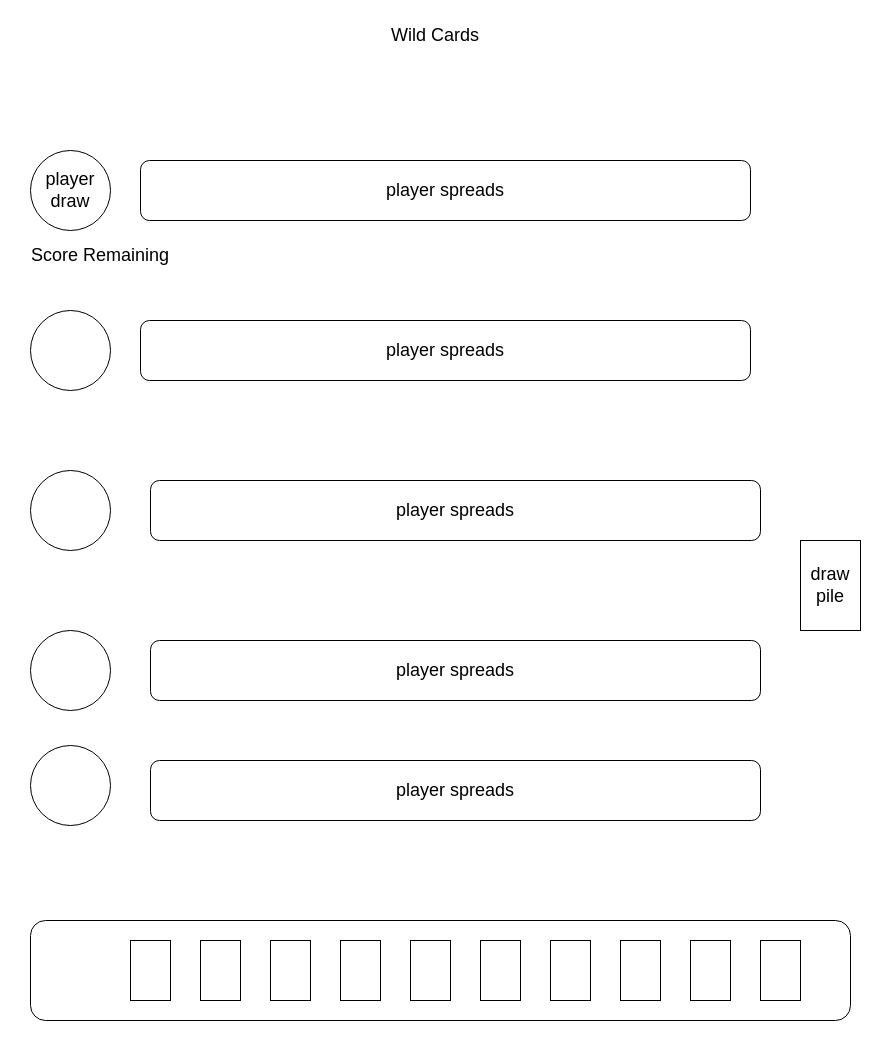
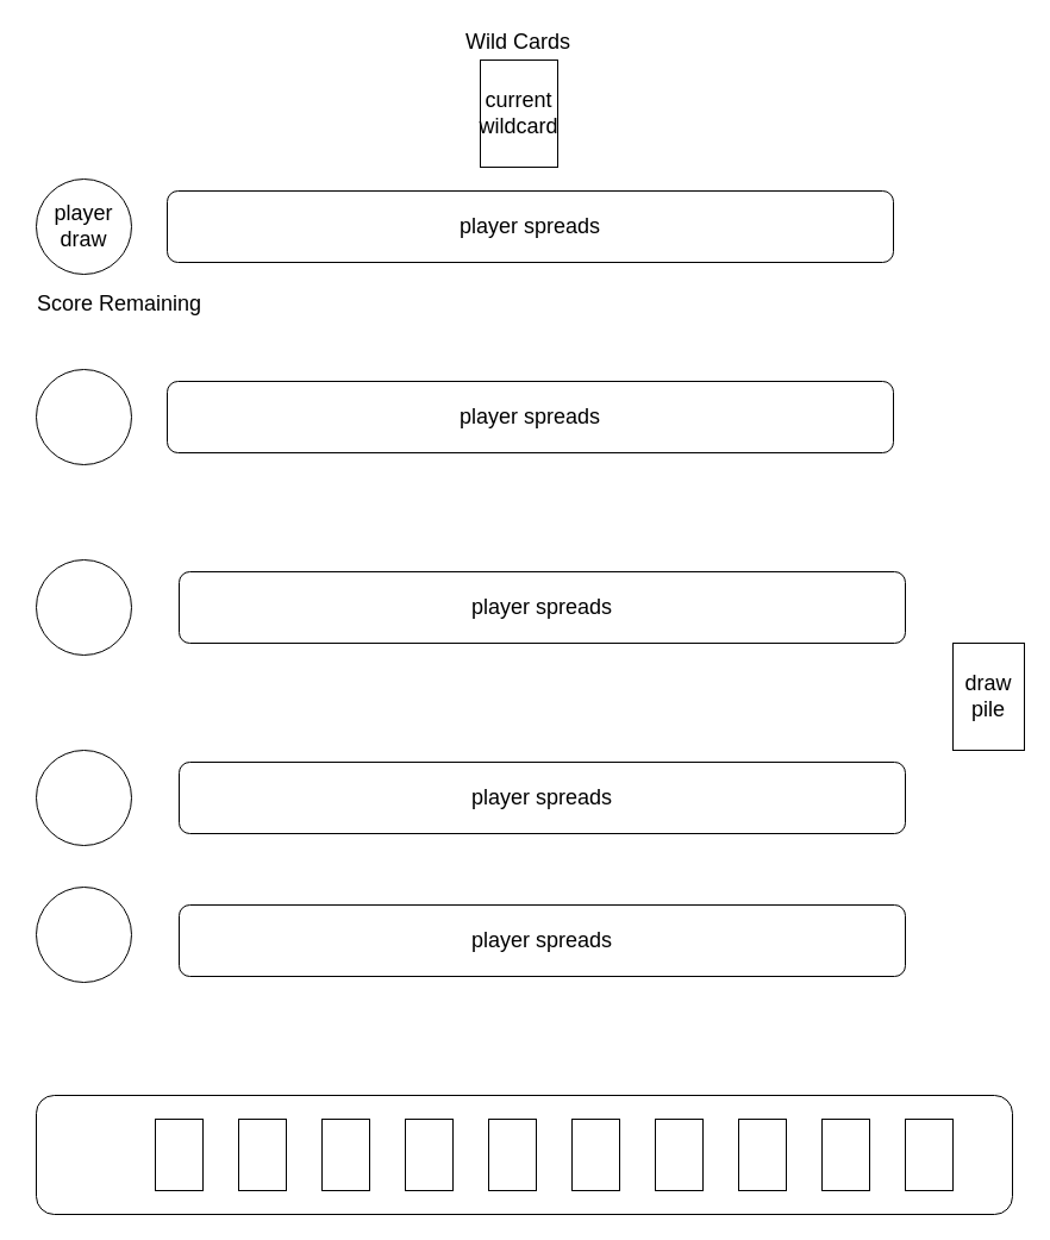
  <mxCell id="0" />
  <mxCell id="1" parent="0" />
  <mxCell id="2" value="" style="rounded=1;whiteSpace=wrap;html=1;" vertex="1" parent="1"><mxGeometry x="30" y="920" width="820" height="100" as="geometry" /></mxCell>
  <mxCell id="3" value="" style="rounded=0;whiteSpace=wrap;html=1;" vertex="1" parent="1"><mxGeometry x="130" y="940" width="40" height="60" as="geometry" /></mxCell>
  <mxCell id="4" value="" style="rounded=0;whiteSpace=wrap;html=1;" vertex="1" parent="1"><mxGeometry x="200" y="940" width="40" height="60" as="geometry" /></mxCell>
  <mxCell id="5" value="" style="rounded=0;whiteSpace=wrap;html=1;" vertex="1" parent="1"><mxGeometry x="270" y="940" width="40" height="60" as="geometry" /></mxCell>
  <mxCell id="6" value="" style="rounded=0;whiteSpace=wrap;html=1;" vertex="1" parent="1"><mxGeometry x="550" y="940" width="40" height="60" as="geometry" /></mxCell>
  <mxCell id="7" value="" style="rounded=0;whiteSpace=wrap;html=1;" vertex="1" parent="1"><mxGeometry x="480" y="940" width="40" height="60" as="geometry" /></mxCell>
  <mxCell id="8" value="" style="rounded=0;whiteSpace=wrap;html=1;" vertex="1" parent="1"><mxGeometry x="410" y="940" width="40" height="60" as="geometry" /></mxCell>
  <mxCell id="9" value="" style="rounded=0;whiteSpace=wrap;html=1;" vertex="1" parent="1"><mxGeometry x="340" y="940" width="40" height="60" as="geometry" /></mxCell>
  <mxCell id="10" value="" style="rounded=0;whiteSpace=wrap;html=1;" vertex="1" parent="1"><mxGeometry x="690" y="940" width="40" height="60" as="geometry" /></mxCell>
  <mxCell id="11" value="" style="rounded=0;whiteSpace=wrap;html=1;" vertex="1" parent="1"><mxGeometry x="620" y="940" width="40" height="60" as="geometry" /></mxCell>
  <mxCell id="12" value="" style="rounded=0;whiteSpace=wrap;html=1;" vertex="1" parent="1"><mxGeometry x="760" y="940" width="40" height="60" as="geometry" /></mxCell>
  <mxCell id="13" value="&lt;font style=&quot;font-size: 18px&quot;&gt;draw pile&lt;/font&gt;" style="rounded=0;whiteSpace=wrap;html=1;" vertex="1" parent="1"><mxGeometry x="800" y="540" width="60" height="90" as="geometry" /></mxCell>
  <mxCell id="14" value="&lt;font style=&quot;font-size: 18px&quot;&gt;player draw&lt;/font&gt;" style="ellipse;whiteSpace=wrap;html=1;aspect=fixed;fontSize=14;" vertex="1" parent="1"><mxGeometry x="30" y="150" width="80" height="80" as="geometry" /></mxCell>
  <mxCell id="15" value="" style="ellipse;whiteSpace=wrap;html=1;aspect=fixed;fontSize=14;" vertex="1" parent="1"><mxGeometry x="30" y="310" width="80" height="80" as="geometry" /></mxCell>
  <mxCell id="16" value="" style="ellipse;whiteSpace=wrap;html=1;aspect=fixed;fontSize=14;" vertex="1" parent="1"><mxGeometry x="30" y="470" width="80" height="80" as="geometry" /></mxCell>
  <mxCell id="17" value="" style="ellipse;whiteSpace=wrap;html=1;aspect=fixed;fontSize=14;" vertex="1" parent="1"><mxGeometry x="30" y="630" width="80" height="80" as="geometry" /></mxCell>
  <mxCell id="18" value="" style="ellipse;whiteSpace=wrap;html=1;aspect=fixed;fontSize=14;" vertex="1" parent="1"><mxGeometry x="30" y="745" width="80" height="80" as="geometry" /></mxCell>
  <mxCell id="19" value="player spreads" style="rounded=1;whiteSpace=wrap;html=1;fontSize=18;" vertex="1" parent="1"><mxGeometry x="140" y="160" width="610" height="60" as="geometry" /></mxCell>
  <mxCell id="20" value="player spreads" style="rounded=1;whiteSpace=wrap;html=1;fontSize=18;" vertex="1" parent="1"><mxGeometry x="140" y="320" width="610" height="60" as="geometry" /></mxCell>
  <mxCell id="21" value="player spreads" style="rounded=1;whiteSpace=wrap;html=1;fontSize=18;" vertex="1" parent="1"><mxGeometry x="150" y="480" width="610" height="60" as="geometry" /></mxCell>
  <mxCell id="22" value="player spreads" style="rounded=1;whiteSpace=wrap;html=1;fontSize=18;" vertex="1" parent="1"><mxGeometry x="150" y="640" width="610" height="60" as="geometry" /></mxCell>
  <mxCell id="23" value="player spreads" style="rounded=1;whiteSpace=wrap;html=1;fontSize=18;" vertex="1" parent="1"><mxGeometry x="150" y="760" width="610" height="60" as="geometry" /></mxCell>
+ <mxCell id="24" value="current wildcard" style="rounded=0;whiteSpace=wrap;html=1;fontSize=18;" vertex="1" parent="1"><mxGeometry x="403" y="50" width="65" height="90" as="geometry" /></mxCell>
  <mxCell id="25" value="Wild Cards" style="text;html=1;strokeColor=none;fillColor=none;align=center;verticalAlign=middle;whiteSpace=wrap;rounded=0;fontSize=18;" vertex="1" parent="1"><mxGeometry x="380" width="110" height="30" as="geometry" y="20" /></mxCell>
  <mxCell id="26" value="Score Remaining" style="text;html=1;strokeColor=none;fillColor=none;align=center;verticalAlign=middle;whiteSpace=wrap;rounded=0;fontSize=18;" vertex="1" parent="1"><mxGeometry x="20" y="240" width="160" height="30" as="geometry" /></mxCell>
